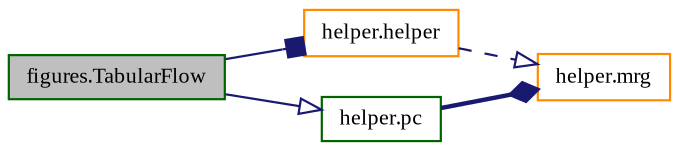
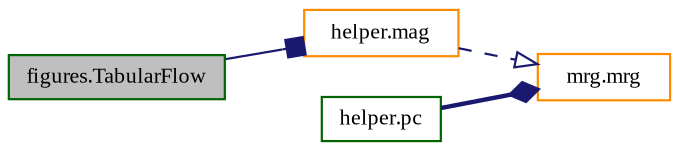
  digraph {
    fontname="Liberation Serif"
    rankdir=LR
    node [color=darkgreen fillcolor=white fontname="Liberation Serif" fontsize=10 shape=record style=filled]
    edge [arrowhead=onormal color=midnightblue fontname="Liberation Serif" fontsize=10 labelfontname=Helvetica labelfontsize=10 style=solid]
    n1 [fillcolor=grey75 fontcolor=black height=0.2 label="figures.TabularFlow" width=0.4]
-   n2 [color=darkorange height=0.2 label="helper.helper" width=0.4]
+   n2 [color=darkorange height=0.2 label="helper.mag" width=0.4]
    n3 [height=0.2 label="helper.pc" width=0.4]
-   n4 [color=darkorange height=0.2 label="helper.mrg" width=0.4]
+   n4 [color=darkorange height=0.2 label="mrg.mrg" width=0.4]
    n1 -> n2 [arrowhead=box]
-   n1 -> n3
    n2 -> n4 [style=dashed]
    n3 -> n4 [arrowhead=diamond style=bold]
  }
